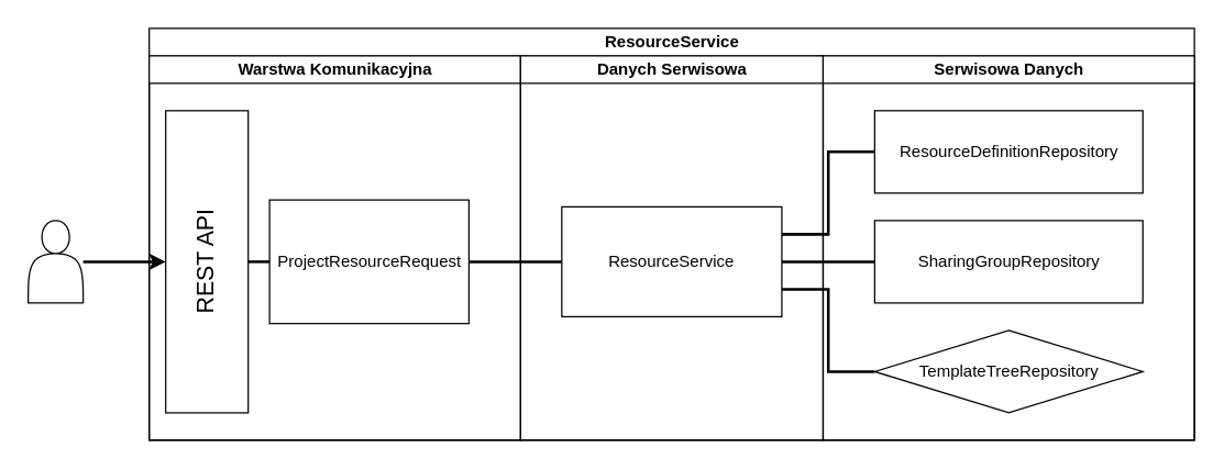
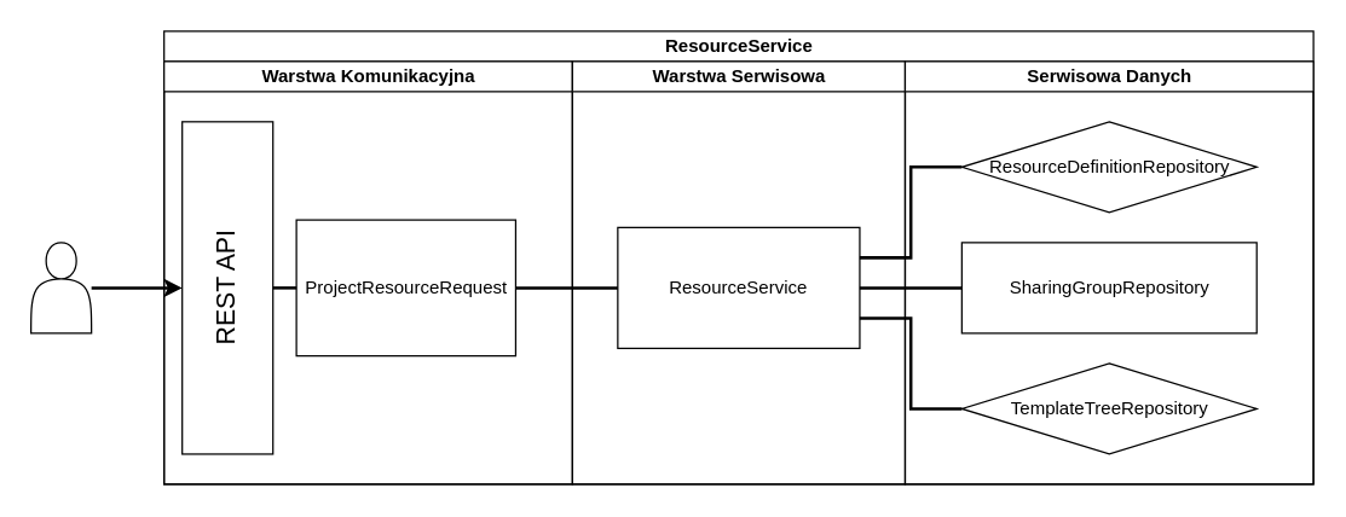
  <mxCell id="0" />
  <mxCell id="1" parent="0" />
  <mxCell id="2" value="ResourceService" style="swimlane;html=1;childLayout=stackLayout;resizeParent=1;resizeParentMax=0;startSize=20;" vertex="1" parent="1"><mxGeometry x="108" y="20" width="760" height="300" as="geometry" /></mxCell>
  <mxCell id="3" value="Warstwa Komunikacyjna" style="swimlane;html=1;startSize=20;" vertex="1" parent="2"><mxGeometry y="20" width="270" height="280" as="geometry" /></mxCell>
  <mxCell id="4" style="edgeStyle=orthogonalEdgeStyle;rounded=0;orthogonalLoop=1;jettySize=auto;html=1;exitX=1;exitY=0.5;exitDx=0;exitDy=0;entryX=0;entryY=0.5;entryDx=0;entryDy=0;startArrow=none;startFill=0;endArrow=none;endFill=0;strokeWidth=2;" edge="1" parent="3" source="5" target="6"><mxGeometry relative="1" as="geometry" /></mxCell>
  <mxCell id="5" value="&lt;font style=&quot;font-size: 17px&quot;&gt;REST API&lt;/font&gt;" style="rounded=0;fillColor=none;whiteSpace=wrap;html=1;horizontal=0;" vertex="1" parent="3"><mxGeometry x="12" y="40" width="60" height="220" as="geometry" /></mxCell>
  <mxCell id="6" value="ProjectResourceRequest" style="rounded=0;whiteSpace=wrap;html=1;fillColor=none;" vertex="1" parent="3"><mxGeometry x="87.5" y="105" width="145" height="90" as="geometry" /></mxCell>
- <mxCell id="7" value="Danych Serwisowa" style="swimlane;html=1;startSize=20;" vertex="1" parent="2"><mxGeometry x="270" y="20" width="220" height="280" as="geometry" /></mxCell>
+ <mxCell id="7" value="Warstwa Serwisowa" style="swimlane;html=1;startSize=20;" vertex="1" parent="2"><mxGeometry x="270" y="20" width="220" height="280" as="geometry" /></mxCell>
  <mxCell id="8" value="ResourceService" style="rounded=0;whiteSpace=wrap;html=1;fillColor=none;" vertex="1" parent="7"><mxGeometry x="30" y="110" width="160" height="80" as="geometry" /></mxCell>
  <mxCell id="9" value="Serwisowa Danych" style="swimlane;html=1;startSize=20;" vertex="1" parent="2"><mxGeometry x="490" y="20" width="270" height="280" as="geometry" /></mxCell>
- <mxCell id="10" value="ResourceDefinitionRepository" style="rounded=0;whiteSpace=wrap;html=1;fillColor=none;" vertex="1" parent="9"><mxGeometry x="37.5" y="40" width="195" height="60" as="geometry" /></mxCell>
+ <mxCell id="10" value="ResourceDefinitionRepository" style="rhombus;whiteSpace=wrap;html=1;fillColor=none;" vertex="1" parent="9"><mxGeometry x="37.5" y="40" width="195" height="60" as="geometry" /></mxCell>
  <mxCell id="11" value="SharingGroupRepository" style="rounded=0;whiteSpace=wrap;html=1;fillColor=none;" vertex="1" parent="9"><mxGeometry x="37.5" y="120" width="195" height="60" as="geometry" /></mxCell>
  <mxCell id="12" value="TemplateTreeRepository" style="rhombus;whiteSpace=wrap;html=1;fillColor=none;" vertex="1" parent="9"><mxGeometry x="37.5" y="200" width="195" height="60" as="geometry" /></mxCell>
  <mxCell id="13" style="edgeStyle=orthogonalEdgeStyle;rounded=0;orthogonalLoop=1;jettySize=auto;html=1;exitX=1;exitY=0.5;exitDx=0;exitDy=0;entryX=0;entryY=0.5;entryDx=0;entryDy=0;startArrow=none;startFill=0;endArrow=none;endFill=0;strokeWidth=2;" edge="1" parent="2" source="6" target="8"><mxGeometry relative="1" as="geometry" /></mxCell>
  <mxCell id="14" style="edgeStyle=orthogonalEdgeStyle;rounded=0;orthogonalLoop=1;jettySize=auto;html=1;exitX=1;exitY=0.25;exitDx=0;exitDy=0;entryX=0;entryY=0.5;entryDx=0;entryDy=0;startArrow=none;startFill=0;endArrow=none;endFill=0;strokeWidth=2;" edge="1" parent="2" source="8" target="10"><mxGeometry relative="1" as="geometry" /></mxCell>
  <mxCell id="15" style="edgeStyle=orthogonalEdgeStyle;rounded=0;orthogonalLoop=1;jettySize=auto;html=1;exitX=1;exitY=0.5;exitDx=0;exitDy=0;entryX=0;entryY=0.5;entryDx=0;entryDy=0;startArrow=none;startFill=0;endArrow=none;endFill=0;strokeWidth=2;" edge="1" parent="2" source="8" target="11"><mxGeometry relative="1" as="geometry" /></mxCell>
  <mxCell id="16" style="edgeStyle=orthogonalEdgeStyle;rounded=0;orthogonalLoop=1;jettySize=auto;html=1;exitX=1;exitY=0.75;exitDx=0;exitDy=0;entryX=0;entryY=0.5;entryDx=0;entryDy=0;startArrow=none;startFill=0;endArrow=none;endFill=0;strokeWidth=2;" edge="1" parent="2" source="8" target="12"><mxGeometry relative="1" as="geometry" /></mxCell>
  <mxCell id="17" style="edgeStyle=orthogonalEdgeStyle;rounded=0;orthogonalLoop=1;jettySize=auto;html=1;entryX=0;entryY=0.5;entryDx=0;entryDy=0;strokeWidth=2;" edge="1" parent="1" source="18" target="5"><mxGeometry relative="1" as="geometry" /></mxCell>
  <mxCell id="18" value="" style="shape=actor;whiteSpace=wrap;html=1;" vertex="1" parent="1"><mxGeometry x="20" y="160" width="40" height="60" as="geometry" /></mxCell>
